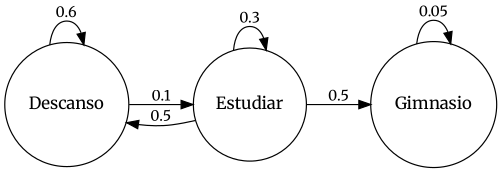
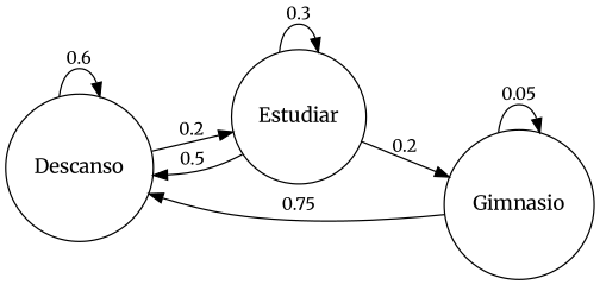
  digraph {
    fontname=Merriweather
    rankdir=LR
    node [fontname=Merriweather shape=circle]
    edge [fontname=Merriweather fontsize=12]
    Descanso
    Estudiar
    Gimnasio
    Descanso -> Descanso [label=0.6]
-   Descanso -> Estudiar [label=0.1]
+   Descanso -> Estudiar [label=0.2]
    Estudiar -> Descanso [label=0.5]
    Estudiar -> Estudiar [label=0.3]
-   Estudiar -> Gimnasio [label=0.5]
+   Estudiar -> Gimnasio [label=0.2]
+   Gimnasio -> Descanso [label=0.75]
    Gimnasio -> Gimnasio [label=0.05]
  }
